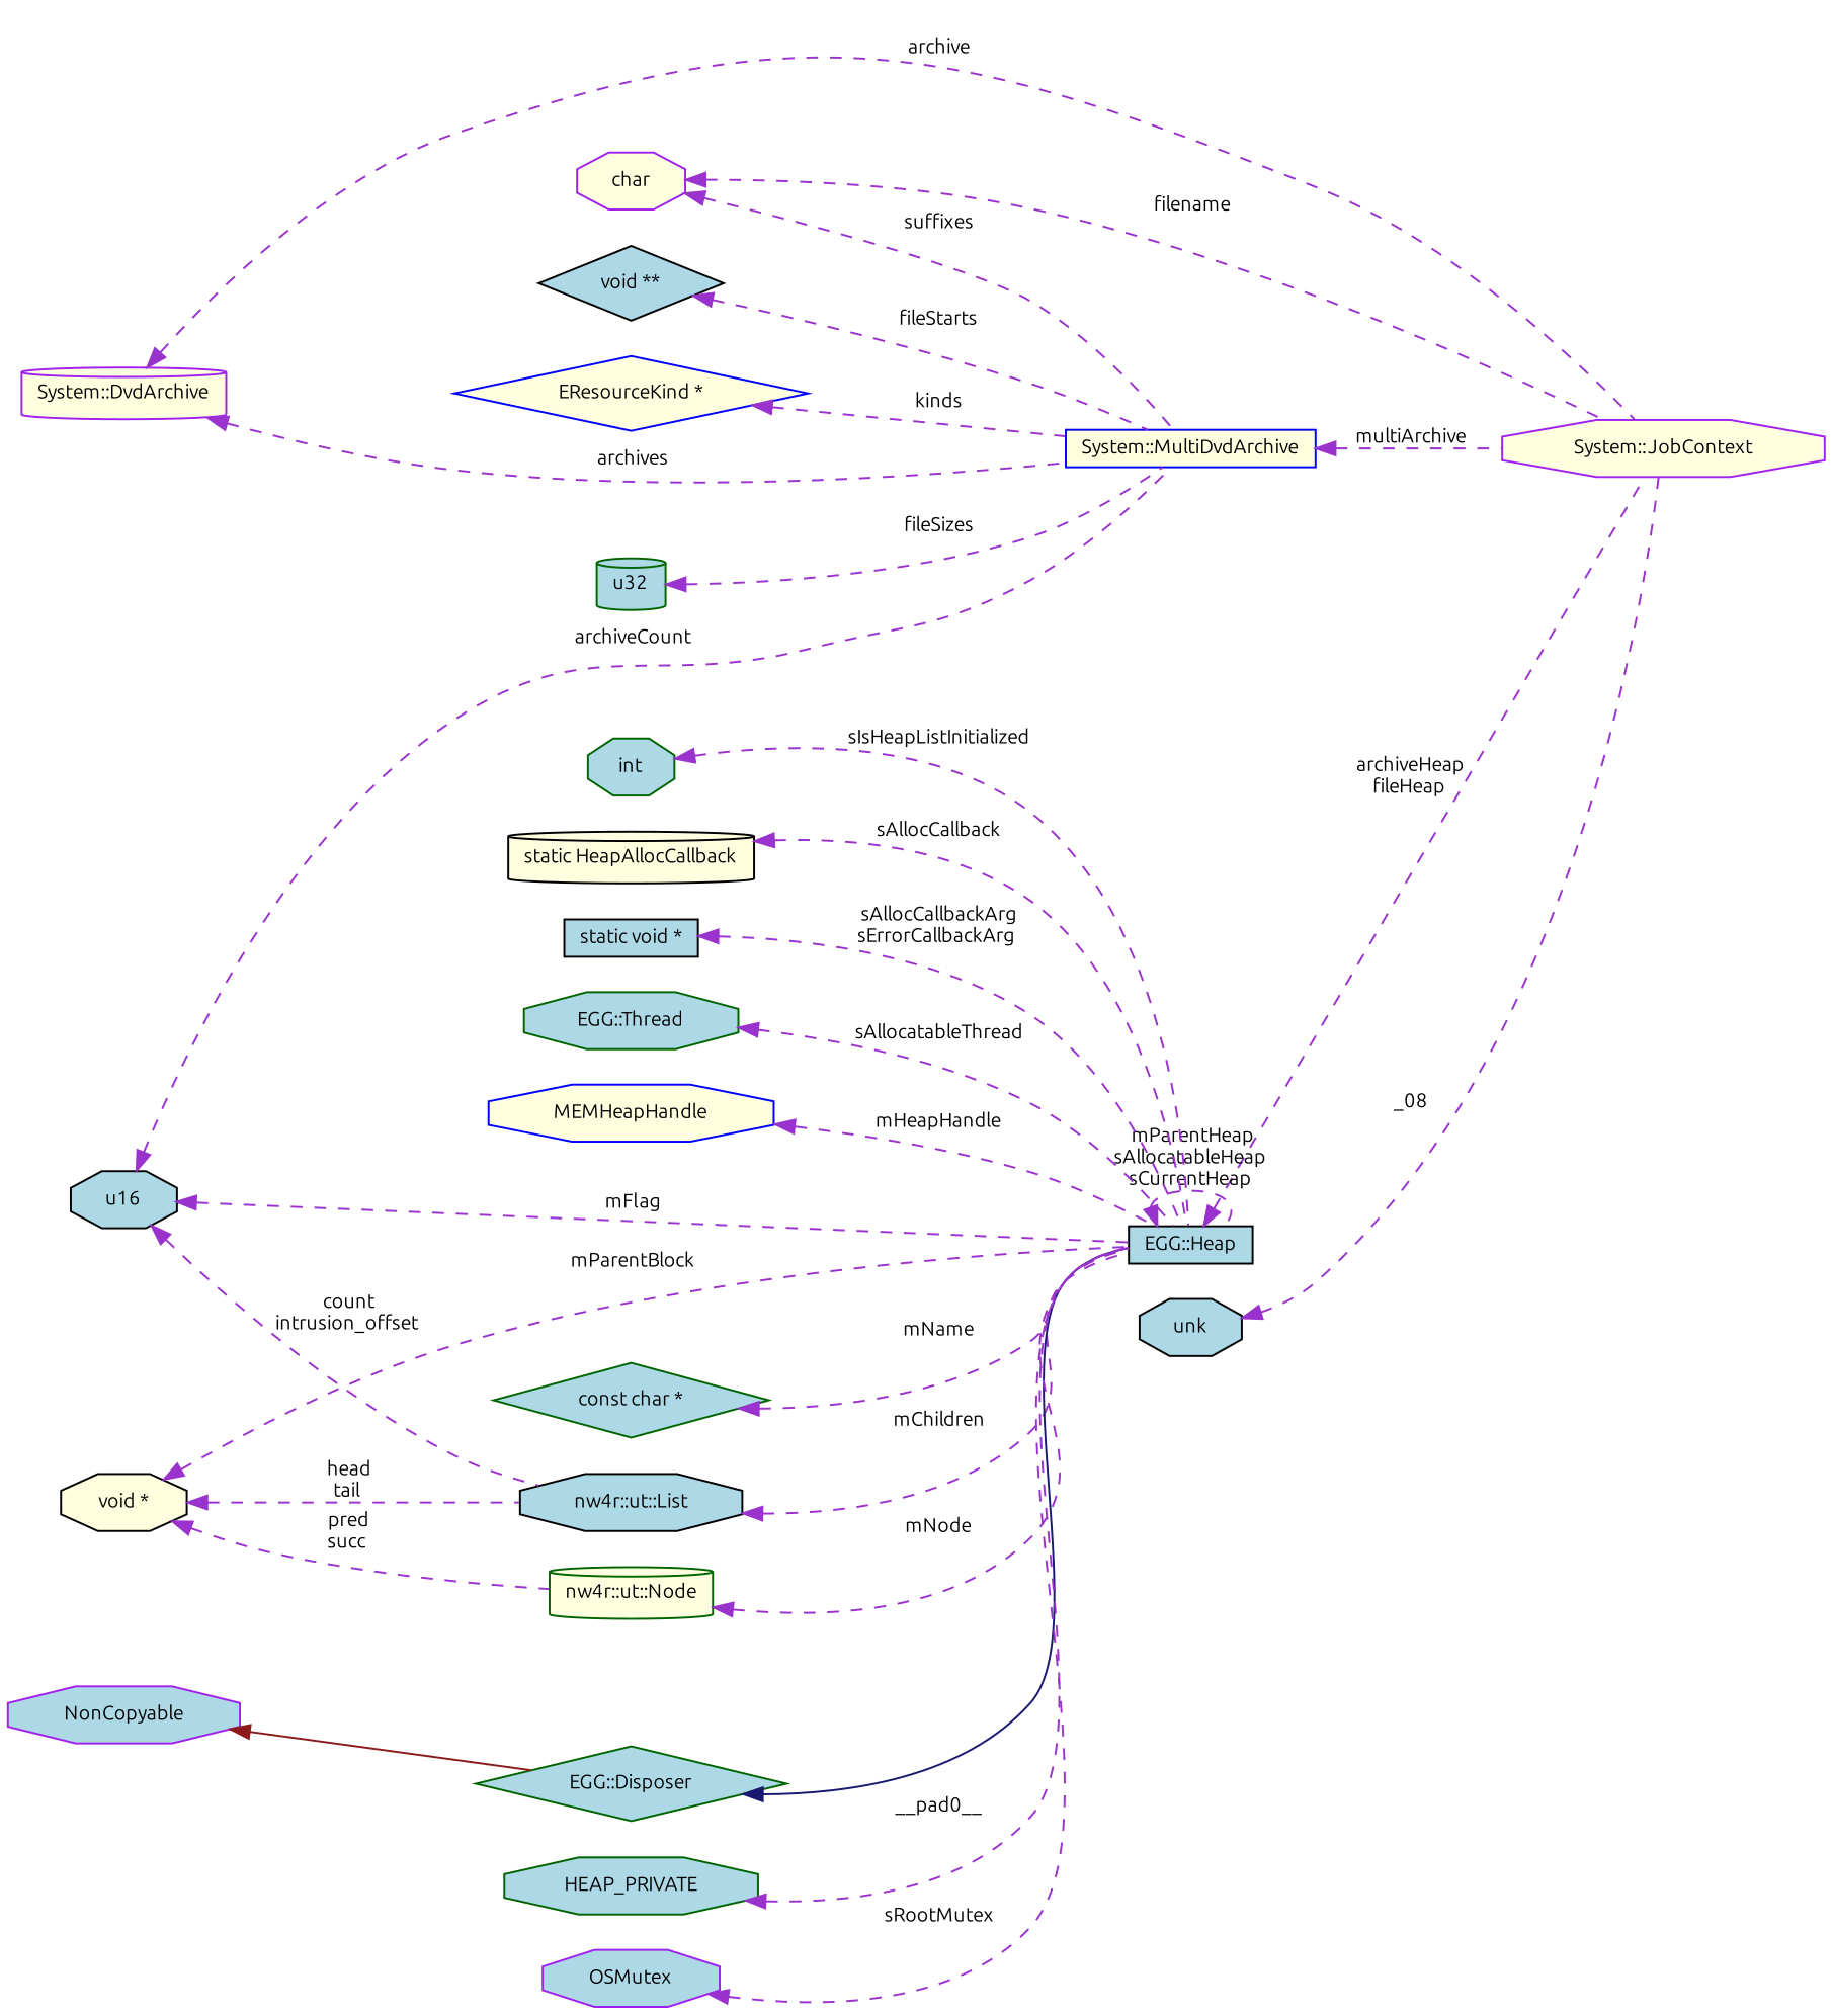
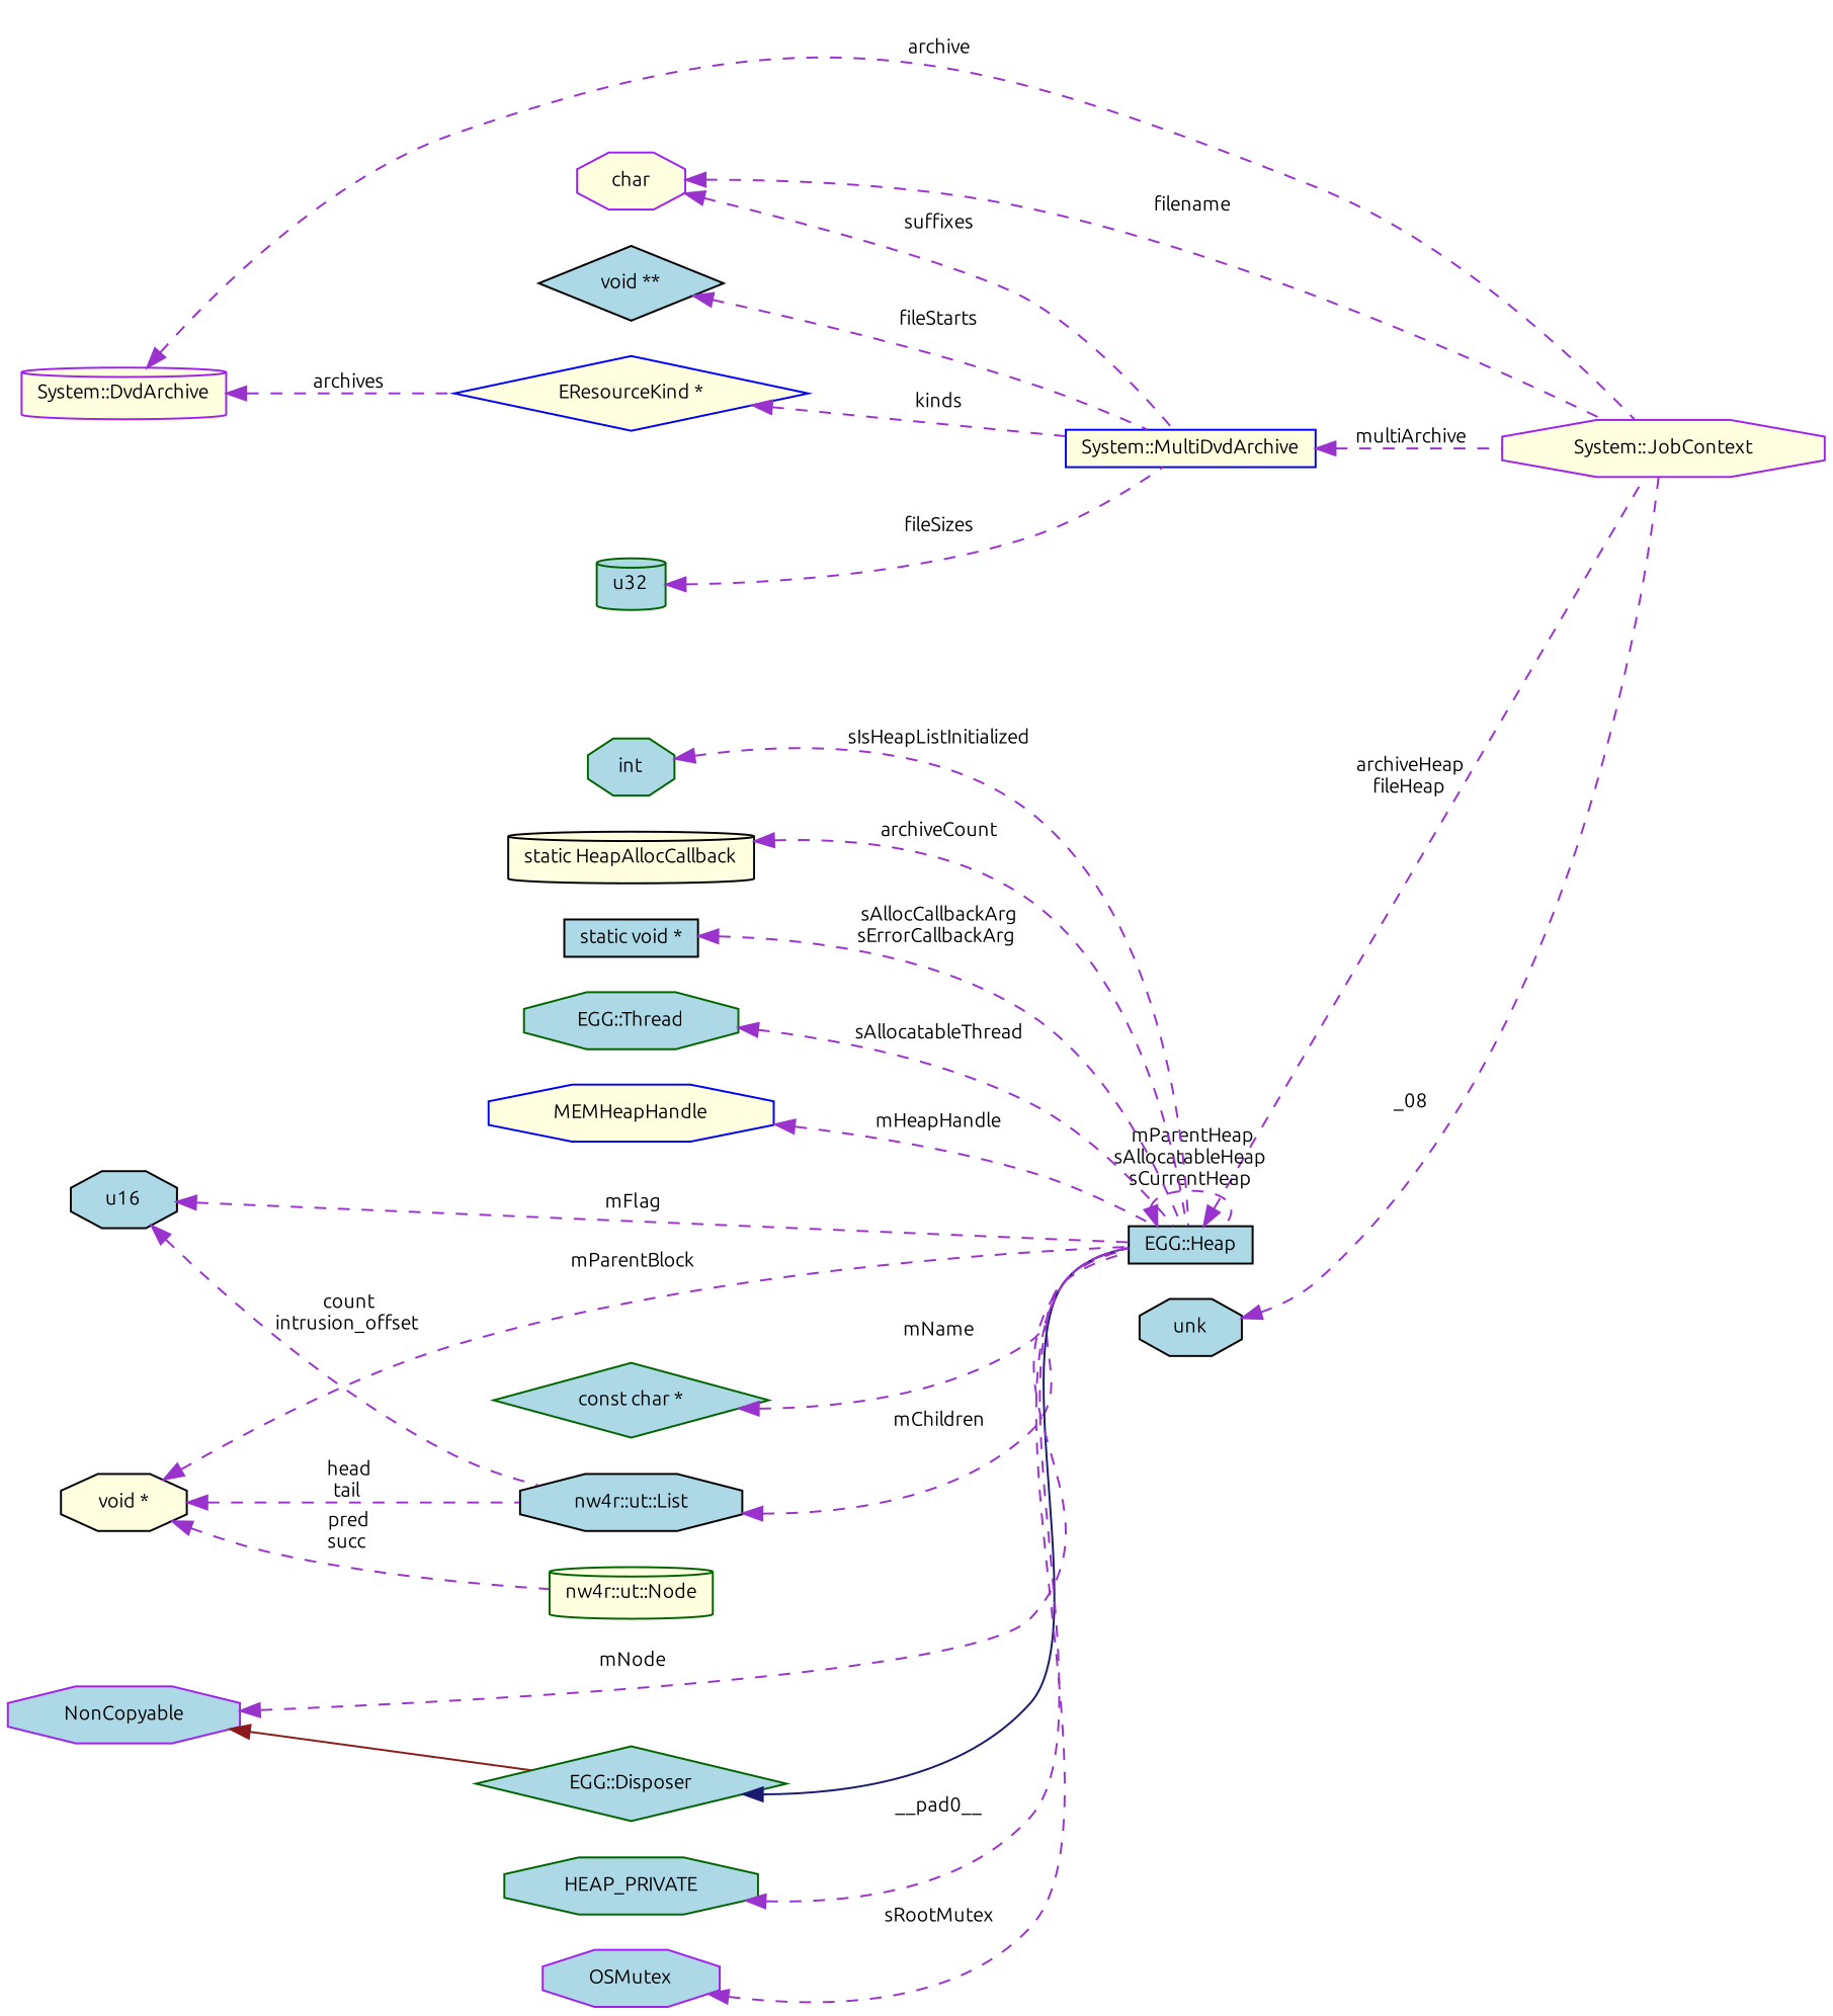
  digraph {
    fontname=Ubuntu
    rankdir=LR
    node [color=black fillcolor=lightblue fontname=Ubuntu fontsize=10 shape=octagon style=filled]
    edge [color=darkorchid3 dir=back fontname=Ubuntu fontsize=10 labelfontname=FreeMono labelfontsize=10 style=dashed]
    n1 [color=purple fillcolor=lightyellow fontcolor=black height=0.2 label="System::JobContext" width=0.4]
    n2 [color=blue fillcolor=lightyellow height=0.2 label="System::MultiDvdArchive" shape=box width=0.4]
    n3 [color=purple fillcolor=lightyellow height=0.2 label="System::DvdArchive" shape=cylinder width=0.4]
    n4 [height=0.2 label=u16 width=0.4]
    n5 [height=0.2 label="EGG::Heap" shape=box width=0.4]
    n6 [height=0.2 label="nw4r::ut::List" width=0.4]
    n7 [color=darkgreen height=0.2 label=u32 shape=cylinder width=0.4]
    n8 [color=purple fillcolor=lightyellow height=0.2 label=char width=0.4]
    n9 [height=0.2 label="void **" shape=diamond width=0.4]
    n10 [color=blue fillcolor=lightyellow height=0.2 label="EResourceKind *" shape=diamond width=0.4]
    n11 [height=0.2 label=unk width=0.4]
    n12 [color=darkgreen height=0.2 label="EGG::Disposer" shape=diamond width=0.4]
    n13 [color=purple height=0.2 label=NonCopyable width=0.4]
    n14 [color=darkgreen height=0.2 label=HEAP_PRIVATE width=0.4]
    n15 [color=purple height=0.2 label=OSMutex width=0.4]
    n16 [color=darkgreen height=0.2 label=int width=0.4]
    n17 [fillcolor=lightyellow height=0.2 label="static HeapAllocCallback" shape=cylinder width=0.4]
    n18 [height=0.2 label="static void *" shape=box width=0.4]
    n19 [color=darkgreen height=0.2 label="EGG::Thread" width=0.4]
    n20 [color=blue fillcolor=lightyellow height=0.2 label=MEMHeapHandle width=0.4]
    n21 [fillcolor=lightyellow height=0.2 label="void *" width=0.4]
    n22 [color=darkgreen fillcolor=lightyellow height=0.2 label="nw4r::ut::Node" shape=cylinder width=0.4]
    n23 [color=darkgreen height=0.2 label="const char *" shape=diamond width=0.4]
    n2 -> n1 [label=" multiArchive"]
    n3 -> n1 [label=" archive"]
-   n3 -> n2 [label=" archives"]
-   n4 -> n2 [label=" archiveCount"]
+   n3 -> n10 [label=" archives"]
    n4 -> n5 [label=" mFlag"]
    n4 -> n6 [label=" count\nintrusion_offset"]
    n5 -> n1 [label=" archiveHeap\nfileHeap"]
    n5 -> n5 [label=" mParentHeap\nsAllocatableHeap\nsCurrentHeap"]
    n6 -> n5 [label=" mChildren"]
    n7 -> n2 [label=" fileSizes"]
    n8 -> n1 [label=" filename"]
    n8 -> n2 [label=" suffixes"]
    n9 -> n2 [label=" fileStarts"]
    n10 -> n2 [label=" kinds"]
    n11 -> n1 [label=" _08"]
    n12 -> n5 [color=midnightblue style=solid]
    n13 -> n12 [color=firebrick4 style=solid]
    n14 -> n5 [label=" __pad0__"]
    n15 -> n5 [label=" sRootMutex"]
    n16 -> n5 [label=" sIsHeapListInitialized"]
-   n17 -> n5 [label=" sAllocCallback"]
+   n17 -> n5 [label=" archiveCount"]
    n18 -> n5 [label=" sAllocCallbackArg\nsErrorCallbackArg"]
    n19 -> n5 [label=" sAllocatableThread"]
    n20 -> n5 [label=" mHeapHandle"]
    n21 -> n5 [label=" mParentBlock"]
    n21 -> n6 [label=" head\ntail"]
    n21 -> n22 [label=" pred\nsucc"]
-   n22 -> n5 [label=" mNode"]
+   n13 -> n5 [label=" mNode"]
    n23 -> n5 [label=" mName"]
  }
